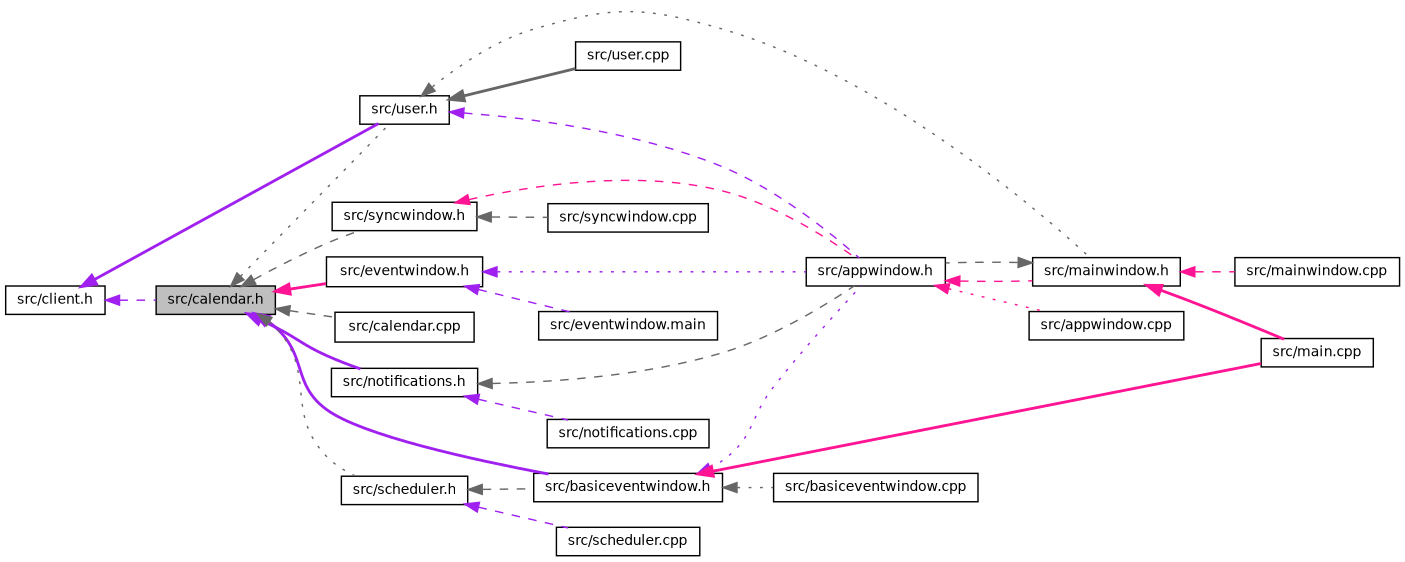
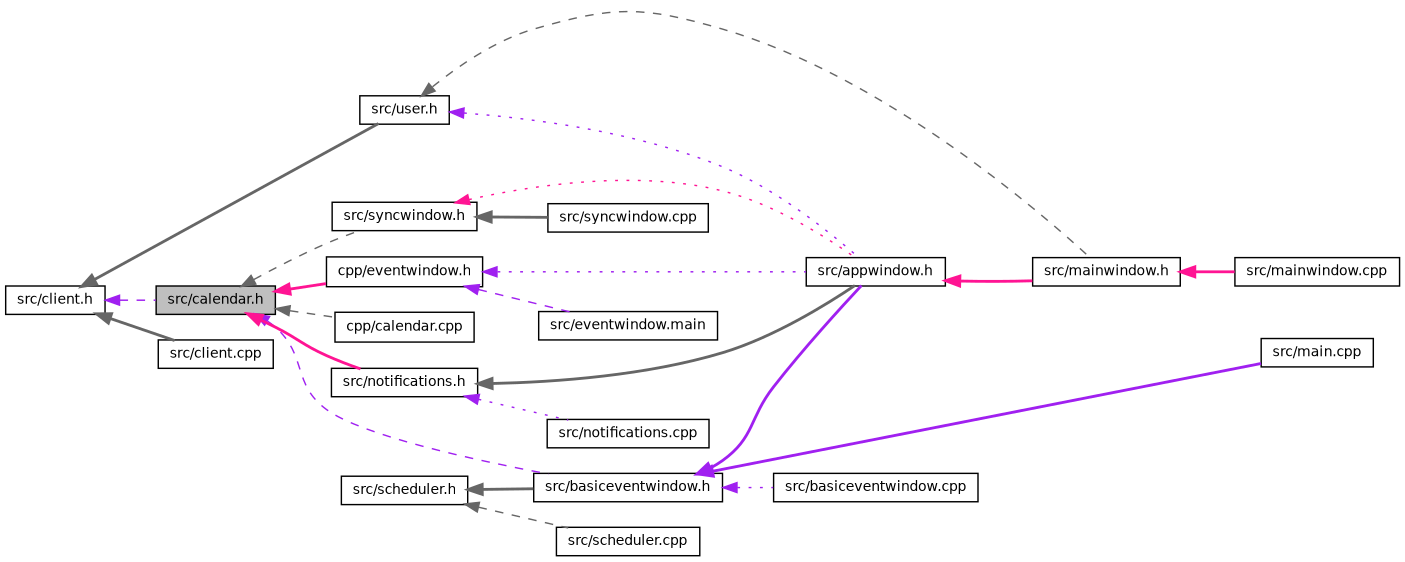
  digraph {
    rankdir=LR
    node [color=black fillcolor=white fontname=Helvetica fontsize=10 shape=record style=filled]
    edge [color=purple dir=back fontname=Helvetica fontsize=10 labelfontname=Helvetica labelfontsize=10 style=bold]
    n1 [fillcolor=grey75 fontcolor=black height=0.2 label="src/calendar.h" width=0.4]
    n2 [height=0.2 label="src/basiceventwindow.h" width=0.4]
-   n3 [height=0.2 label="src/calendar.cpp" width=0.4]
+   n3 [height=0.2 label="cpp/calendar.cpp" width=0.4]
    n4 [height=0.2 label="src/user.h" width=0.4]
-   n5 [height=0.2 label="src/eventwindow.h" width=0.4]
+   n5 [height=0.2 label="cpp/eventwindow.h" width=0.4]
    n6 [height=0.2 label="src/notifications.h" width=0.4]
    n7 [height=0.2 label="src/scheduler.h" width=0.4]
    n8 [height=0.2 label="src/syncwindow.h" width=0.4]
    n9 [height=0.2 label="src/appwindow.h" width=0.4]
    n10 [height=0.2 label="src/main.cpp" width=0.4]
    n11 [height=0.2 label="src/basiceventwindow.cpp" width=0.4]
    n12 [height=0.2 label="src/client.h" width=0.4]
+   n13 [height=0.2 label="src/client.cpp" width=0.4]
    n14 [height=0.2 label="src/mainwindow.h" width=0.4]
-   n15 [height=0.2 label="src/user.cpp" width=0.4]
    n16 [height=0.2 label="src/eventwindow.main" width=0.4]
    n17 [height=0.2 label="src/notifications.cpp" width=0.4]
    n18 [height=0.2 label="src/scheduler.cpp" width=0.4]
    n19 [height=0.2 label="src/syncwindow.cpp" width=0.4]
-   n20 [height=0.2 label="src/appwindow.cpp" width=0.4]
    n21 [height=0.2 label="src/mainwindow.cpp" width=0.4]
-   n1 -> n2
+   n1 -> n2 [style=dashed]
    n1 -> n3 [color=gray40 style=dashed]
-   n1 -> n4 [color=gray40 style=dotted]
    n1 -> n5 [color=deeppink]
-   n1 -> n6
-   n1 -> n7 [color=gray40 style=dotted]
+   n1 -> n6 [color=deeppink]
    n1 -> n8 [color=gray40 style=dashed]
-   n2 -> n9 [style=dotted]
-   n2 -> n10 [color=deeppink]
-   n2 -> n11 [color=gray40 style=dotted]
-   n4 -> n9 [style=dashed]
-   n4 -> n14 [color=gray40 style=dotted]
-   n4 -> n15 [color=gray40]
+   n2 -> n9
+   n2 -> n10
+   n2 -> n11 [style=dotted]
+   n4 -> n9 [style=dotted]
+   n4 -> n14 [color=gray40 style=dashed]
    n5 -> n9 [style=dotted]
    n5 -> n16 [style=dashed]
-   n6 -> n9 [color=gray40 style=dashed]
-   n6 -> n17 [style=dashed]
-   n7 -> n2 [color=gray40 style=dashed]
-   n7 -> n18 [style=dashed]
-   n8 -> n9 [color=deeppink style=dashed]
-   n8 -> n19 [color=gray40 style=dashed]
-   n9 -> n14 [color=deeppink style=dashed]
-   n9 -> n20 [color=deeppink style=dotted]
+   n6 -> n9 [color=gray40]
+   n6 -> n17 [style=dotted]
+   n7 -> n2 [color=gray40]
+   n7 -> n18 [color=gray40 style=dashed]
+   n8 -> n9 [color=deeppink style=dotted]
+   n8 -> n19 [color=gray40]
+   n9 -> n14 [color=deeppink]
    n12 -> n1 [style=dashed]
-   n12 -> n4
-   n14 -> n9 [color=gray40 style=dashed]
-   n14 -> n10 [color=deeppink]
-   n14 -> n21 [color=deeppink style=dashed]
+   n12 -> n4 [color=gray40]
+   n12 -> n13 [color=gray40]
+   n14 -> n21 [color=deeppink]
  }
